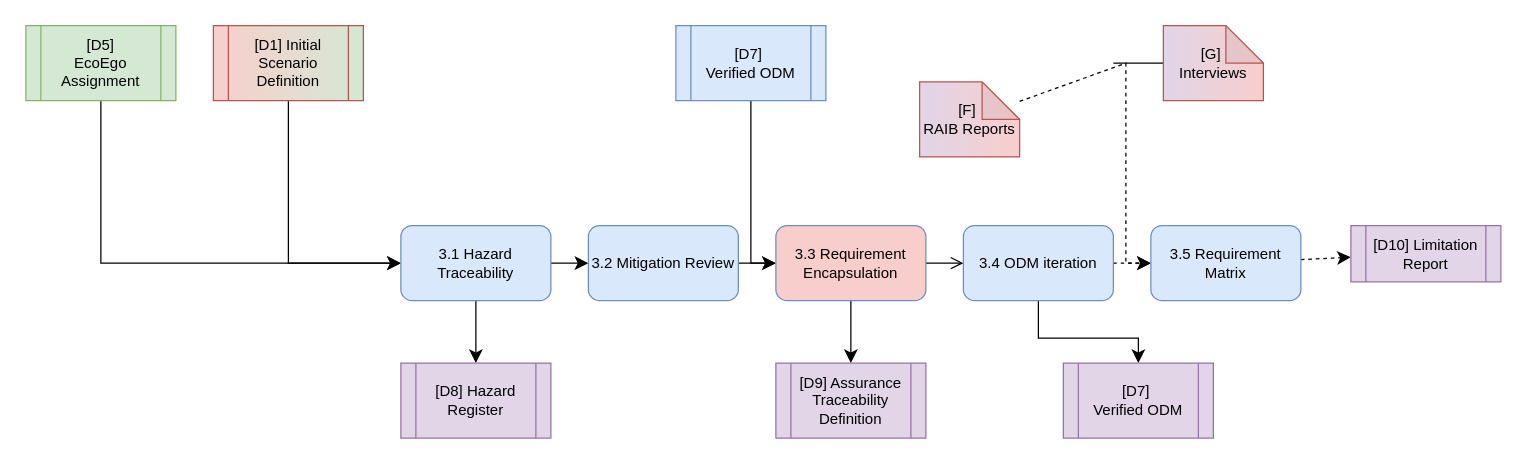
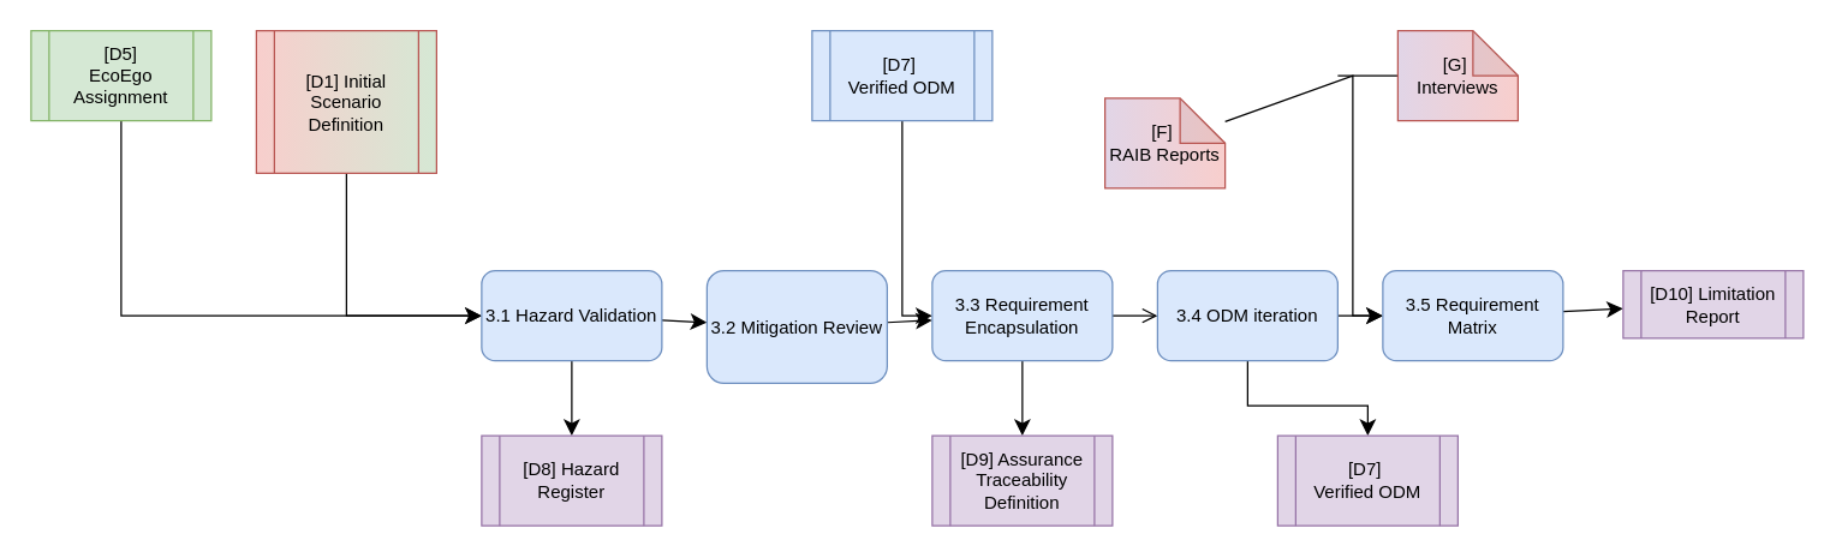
  <mxCell id="0" />
  <mxCell id="1" parent="0" />
  <mxCell id="2" style="edgeStyle=none;curved=0;rounded=0;orthogonalLoop=1;jettySize=auto;html=1;entryX=0;entryY=0.5;entryDx=0;entryDy=0;fontSize=12;startSize=8;endSize=8;" edge="1" parent="1" source="3" target="12"><mxGeometry relative="1" as="geometry"><Array as="points"><mxPoint x="230" y="210" /></Array></mxGeometry></mxCell>
- <mxCell id="3" value="[D1] Initial Scenario Definition" style="shape=process;whiteSpace=wrap;html=1;backgroundOutline=1;fillColor=#f8cecc;strokeColor=#b85450;gradientColor=#D5E8D4;gradientDirection=east;" vertex="1" parent="1"><mxGeometry x="170" y="20" width="120" height="60" as="geometry" /></mxCell>
+ <mxCell id="3" value="[D1] Initial Scenario Definition" style="shape=process;whiteSpace=wrap;html=1;backgroundOutline=1;fillColor=#f8cecc;strokeColor=#b85450;gradientColor=#D5E8D4;gradientDirection=east;" vertex="1" parent="1"><mxGeometry x="170" y="20" width="120" height="95" as="geometry" /></mxCell>
  <mxCell id="4" style="edgeStyle=none;curved=0;rounded=0;orthogonalLoop=1;jettySize=auto;html=1;fontSize=12;startSize=8;endSize=8;" edge="1" parent="1" source="5"><mxGeometry relative="1" as="geometry"><mxPoint x="320" y="210" as="targetPoint" /><Array as="points"><mxPoint x="80" y="210" /></Array></mxGeometry></mxCell>
  <mxCell id="5" value="&lt;div&gt;[D5]&lt;/div&gt;&lt;div&gt;EcoEgo Assignment&lt;/div&gt;" style="shape=process;whiteSpace=wrap;html=1;backgroundOutline=1;fillColor=#d5e8d4;strokeColor=#82b366;" vertex="1" parent="1"><mxGeometry x="20" y="20" width="120" height="60" as="geometry" /></mxCell>
  <mxCell id="6" style="edgeStyle=none;curved=0;rounded=0;orthogonalLoop=1;jettySize=auto;html=1;entryX=0;entryY=0.5;entryDx=0;entryDy=0;fontSize=12;startSize=8;endSize=8;" edge="1" parent="1" source="7" target="17"><mxGeometry relative="1" as="geometry"><Array as="points"><mxPoint x="600" y="210" /></Array></mxGeometry></mxCell>
  <mxCell id="7" value="&lt;div&gt;[D7]&amp;nbsp;&lt;/div&gt;&lt;div&gt;Verified ODM&lt;/div&gt;" style="shape=process;whiteSpace=wrap;html=1;backgroundOutline=1;fillColor=#dae8fc;strokeColor=#6c8ebf;" vertex="1" parent="1"><mxGeometry x="540" y="20" width="120" height="60" as="geometry" /></mxCell>
- <mxCell id="8" style="edgeStyle=none;curved=0;rounded=0;orthogonalLoop=1;jettySize=auto;html=1;entryX=0;entryY=0.5;entryDx=0;entryDy=0;fontSize=12;startSize=8;endSize=8;dashed=1;" edge="1" parent="1" source="9" target="22"><mxGeometry relative="1" as="geometry"><Array as="points"><mxPoint x="900" y="50" /><mxPoint x="900" y="210" /></Array></mxGeometry></mxCell>
+ <mxCell id="8" style="edgeStyle=none;curved=0;rounded=0;orthogonalLoop=1;jettySize=auto;html=1;entryX=0;entryY=0.5;entryDx=0;entryDy=0;fontSize=12;startSize=8;endSize=8;" edge="1" parent="1" source="9" target="22"><mxGeometry relative="1" as="geometry"><Array as="points"><mxPoint x="900" y="50" /><mxPoint x="900" y="210" /></Array></mxGeometry></mxCell>
  <mxCell id="9" value="&lt;div&gt;[F]&amp;nbsp;&lt;/div&gt;&lt;div&gt;RAIB Reports&lt;/div&gt;" style="shape=note;whiteSpace=wrap;html=1;backgroundOutline=1;darkOpacity=0.05;fillColor=#f8cecc;strokeColor=#b85450;gradientColor=#E1D5E7;gradientDirection=west;" vertex="1" parent="1"><mxGeometry x="735" y="65" width="80" height="60" as="geometry" /></mxCell>
  <mxCell id="10" value="" style="edgeStyle=none;curved=1;rounded=0;orthogonalLoop=1;jettySize=auto;html=1;fontSize=12;startSize=8;endSize=8;" edge="1" parent="1" source="12" target="14"><mxGeometry relative="1" as="geometry" /></mxCell>
  <mxCell id="11" value="" style="edgeStyle=none;curved=1;rounded=0;orthogonalLoop=1;jettySize=auto;html=1;fontSize=12;startSize=8;endSize=8;" edge="1" parent="1" source="12" target="25"><mxGeometry relative="1" as="geometry" /></mxCell>
- <mxCell id="12" value="3.1 Hazard Traceability" style="rounded=1;whiteSpace=wrap;html=1;fillColor=#dae8fc;strokeColor=#6c8ebf;" vertex="1" parent="1"><mxGeometry x="320" y="180" width="120" height="60" as="geometry" /></mxCell>
+ <mxCell id="12" value="3.1 Hazard Validation" style="rounded=1;whiteSpace=wrap;html=1;fillColor=#dae8fc;strokeColor=#6c8ebf;" vertex="1" parent="1"><mxGeometry x="320" y="180" width="120" height="60" as="geometry" /></mxCell>
  <mxCell id="13" value="" style="edgeStyle=none;curved=1;rounded=0;orthogonalLoop=1;jettySize=auto;html=1;fontSize=12;startSize=8;endSize=8;" edge="1" parent="1" source="14" target="17"><mxGeometry relative="1" as="geometry" /></mxCell>
- <mxCell id="14" value="3.2 Mitigation Review" style="rounded=1;whiteSpace=wrap;html=1;fillColor=#dae8fc;strokeColor=#6c8ebf;" vertex="1" parent="1"><mxGeometry x="470" y="180" width="120" height="60" as="geometry" /></mxCell>
+ <mxCell id="14" value="3.2 Mitigation Review" style="rounded=1;whiteSpace=wrap;html=1;fillColor=#dae8fc;strokeColor=#6c8ebf;" vertex="1" parent="1"><mxGeometry x="470" y="180" width="120" height="75" as="geometry" /></mxCell>
  <mxCell id="15" value="" style="edgeStyle=none;curved=1;rounded=0;orthogonalLoop=1;jettySize=auto;html=1;fontSize=12;startSize=8;endSize=8;endArrow=open;" edge="1" parent="1" source="17" target="20"><mxGeometry relative="1" as="geometry" /></mxCell>
  <mxCell id="16" value="" style="edgeStyle=none;curved=1;rounded=0;orthogonalLoop=1;jettySize=auto;html=1;fontSize=12;startSize=8;endSize=8;" edge="1" parent="1" source="17" target="26"><mxGeometry relative="1" as="geometry" /></mxCell>
- <mxCell id="17" value="3.3 Requirement Encapsulation" style="rounded=1;whiteSpace=wrap;html=1;fillColor=#f8cecc;strokeColor=#6c8ebf;" vertex="1" parent="1"><mxGeometry x="620" y="180" width="120" height="60" as="geometry" /></mxCell>
+ <mxCell id="17" value="3.3 Requirement Encapsulation" style="rounded=1;whiteSpace=wrap;html=1;fillColor=#dae8fc;strokeColor=#6c8ebf;" vertex="1" parent="1"><mxGeometry x="620" y="180" width="120" height="60" as="geometry" /></mxCell>
  <mxCell id="18" style="edgeStyle=none;curved=0;rounded=0;orthogonalLoop=1;jettySize=auto;html=1;entryX=0.5;entryY=0;entryDx=0;entryDy=0;fontSize=12;startSize=8;endSize=8;" edge="1" parent="1" source="20" target="28"><mxGeometry relative="1" as="geometry"><Array as="points"><mxPoint x="830" y="270" /><mxPoint x="910" y="270" /></Array></mxGeometry></mxCell>
- <mxCell id="19" value="" style="edgeStyle=none;curved=1;rounded=0;orthogonalLoop=1;jettySize=auto;html=1;fontSize=12;startSize=8;endSize=8;dashed=1;" edge="1" parent="1" source="20" target="22"><mxGeometry relative="1" as="geometry" /></mxCell>
+ <mxCell id="19" value="" style="edgeStyle=none;curved=1;rounded=0;orthogonalLoop=1;jettySize=auto;html=1;fontSize=12;startSize=8;endSize=8;" edge="1" parent="1" source="20" target="22"><mxGeometry relative="1" as="geometry" /></mxCell>
  <mxCell id="20" value="3.4 ODM iteration" style="rounded=1;whiteSpace=wrap;html=1;fillColor=#dae8fc;strokeColor=#6c8ebf;" vertex="1" parent="1"><mxGeometry x="770" y="180" width="120" height="60" as="geometry" /></mxCell>
- <mxCell id="21" value="" style="edgeStyle=none;curved=1;rounded=0;orthogonalLoop=1;jettySize=auto;html=1;fontSize=12;startSize=8;endSize=8;dashed=1;" edge="1" parent="1" source="22" target="27"><mxGeometry relative="1" as="geometry" /></mxCell>
+ <mxCell id="21" value="" style="edgeStyle=none;curved=1;rounded=0;orthogonalLoop=1;jettySize=auto;html=1;fontSize=12;startSize=8;endSize=8;" edge="1" parent="1" source="22" target="27"><mxGeometry relative="1" as="geometry" /></mxCell>
  <mxCell id="22" value="3.5 Requirement Matrix" style="rounded=1;whiteSpace=wrap;html=1;fillColor=#dae8fc;strokeColor=#6c8ebf;" vertex="1" parent="1"><mxGeometry x="920" y="180" width="120" height="60" as="geometry" /></mxCell>
  <mxCell id="23" style="edgeStyle=none;curved=1;rounded=0;orthogonalLoop=1;jettySize=auto;html=1;fontSize=12;startSize=8;endSize=8;endArrow=none;endFill=0;" edge="1" parent="1" source="24"><mxGeometry relative="1" as="geometry"><mxPoint x="890" y="50" as="targetPoint" /></mxGeometry></mxCell>
  <mxCell id="24" value="&lt;div&gt;[G]&amp;nbsp;&lt;/div&gt;&lt;div&gt;Interviews&lt;/div&gt;" style="shape=note;whiteSpace=wrap;html=1;backgroundOutline=1;darkOpacity=0.05;fillColor=#f8cecc;strokeColor=#b85450;gradientColor=#E1D5E7;gradientDirection=west;" vertex="1" parent="1"><mxGeometry x="930" y="20" width="80" height="60" as="geometry" /></mxCell>
  <mxCell id="25" value="[D8] Hazard Register" style="shape=process;whiteSpace=wrap;html=1;backgroundOutline=1;fillColor=#e1d5e7;strokeColor=#9673a6;" vertex="1" parent="1"><mxGeometry x="320" y="290" width="120" height="60" as="geometry" /></mxCell>
  <mxCell id="26" value="[D9] Assurance Traceability Definition" style="shape=process;whiteSpace=wrap;html=1;backgroundOutline=1;fillColor=#e1d5e7;strokeColor=#9673a6;" vertex="1" parent="1"><mxGeometry x="620" y="290" width="120" height="60" as="geometry" /></mxCell>
  <mxCell id="27" value="[D10] Limitation Report" style="shape=process;whiteSpace=wrap;html=1;backgroundOutline=1;fillColor=#e1d5e7;strokeColor=#9673a6;" vertex="1" parent="1"><mxGeometry x="1080" y="180" width="120" height="45" as="geometry" /></mxCell>
  <mxCell id="28" value="&lt;div&gt;[D7]&amp;nbsp;&lt;/div&gt;&lt;div&gt;Verified ODM&lt;/div&gt;" style="shape=process;whiteSpace=wrap;html=1;backgroundOutline=1;fillColor=#e1d5e7;strokeColor=#9673a6;" vertex="1" parent="1"><mxGeometry x="850" y="290" width="120" height="60" as="geometry" /></mxCell>
